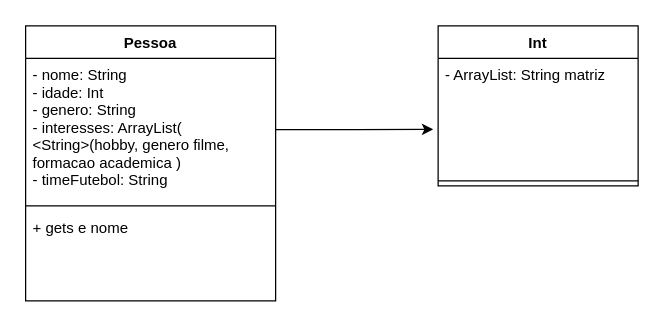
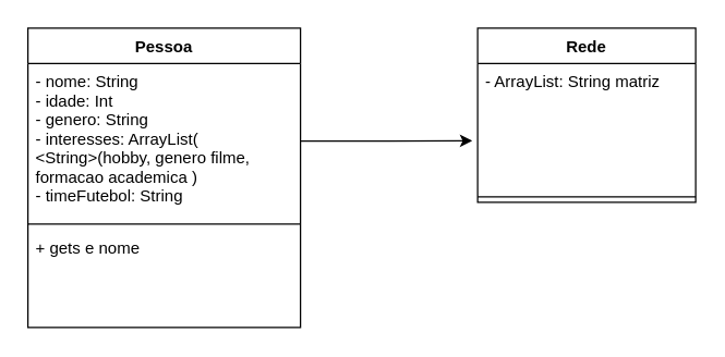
  <mxCell id="0" />
  <mxCell id="1" parent="0" />
  <mxCell id="2" value="Pessoa" style="swimlane;fontStyle=1;align=center;verticalAlign=top;childLayout=stackLayout;horizontal=1;startSize=26;horizontalStack=0;resizeParent=1;resizeParentMax=0;resizeLast=0;collapsible=1;marginBottom=0;" vertex="1" parent="1"><mxGeometry x="20" y="20" width="200" height="220" as="geometry" /></mxCell>
  <mxCell id="3" value="- nome: String&#10;- idade: Int&#10;- genero: String&#10;- interesses: ArrayList(&#10;&lt;String&gt;(hobby, genero filme, &#10;formacao academica )&#10;- timeFutebol: String" style="text;strokeColor=none;fillColor=none;align=left;verticalAlign=top;spacingLeft=4;spacingRight=4;overflow=hidden;rotatable=0;points=[[0,0.5],[1,0.5]];portConstraint=eastwest;" vertex="1" parent="2"><mxGeometry y="26" width="200" height="114" as="geometry" /></mxCell>
  <mxCell id="4" value="" style="line;strokeWidth=1;fillColor=none;align=left;verticalAlign=middle;spacingTop=-1;spacingLeft=3;spacingRight=3;rotatable=0;labelPosition=right;points=[];portConstraint=eastwest;strokeColor=inherit;" vertex="1" parent="2"><mxGeometry y="140" width="200" height="8" as="geometry" /></mxCell>
  <mxCell id="5" value="+ gets e nome" style="text;strokeColor=none;fillColor=none;align=left;verticalAlign=top;spacingLeft=4;spacingRight=4;overflow=hidden;rotatable=0;points=[[0,0.5],[1,0.5]];portConstraint=eastwest;" vertex="1" parent="2"><mxGeometry y="148" width="200" height="72" as="geometry" /></mxCell>
- <mxCell id="6" value="Int" style="swimlane;fontStyle=1;align=center;verticalAlign=top;childLayout=stackLayout;horizontal=1;startSize=26;horizontalStack=0;resizeParent=1;resizeParentMax=0;resizeLast=0;collapsible=1;marginBottom=0;" vertex="1" parent="1"><mxGeometry x="350" y="20" width="160" height="128" as="geometry" /></mxCell>
+ <mxCell id="6" value="Rede" style="swimlane;fontStyle=1;align=center;verticalAlign=top;childLayout=stackLayout;horizontal=1;startSize=26;horizontalStack=0;resizeParent=1;resizeParentMax=0;resizeLast=0;collapsible=1;marginBottom=0;" vertex="1" parent="1"><mxGeometry x="350" y="20" width="160" height="128" as="geometry" /></mxCell>
  <mxCell id="7" value="- ArrayList: String matriz" style="text;strokeColor=none;fillColor=none;align=left;verticalAlign=top;spacingLeft=4;spacingRight=4;overflow=hidden;rotatable=0;points=[[0,0.5],[1,0.5]];portConstraint=eastwest;" vertex="1" parent="6"><mxGeometry y="26" width="160" height="94" as="geometry" /></mxCell>
  <mxCell id="8" value="" style="line;strokeWidth=1;fillColor=none;align=left;verticalAlign=middle;spacingTop=-1;spacingLeft=3;spacingRight=3;rotatable=0;labelPosition=right;points=[];portConstraint=eastwest;strokeColor=inherit;" vertex="1" parent="6"><mxGeometry y="120" width="160" height="8" as="geometry" /></mxCell>
  <mxCell id="9" style="edgeStyle=orthogonalEdgeStyle;rounded=0;orthogonalLoop=1;jettySize=auto;html=1;entryX=-0.025;entryY=0.604;entryDx=0;entryDy=0;entryPerimeter=0;" edge="1" parent="1" source="3" target="7"><mxGeometry relative="1" as="geometry" /></mxCell>
